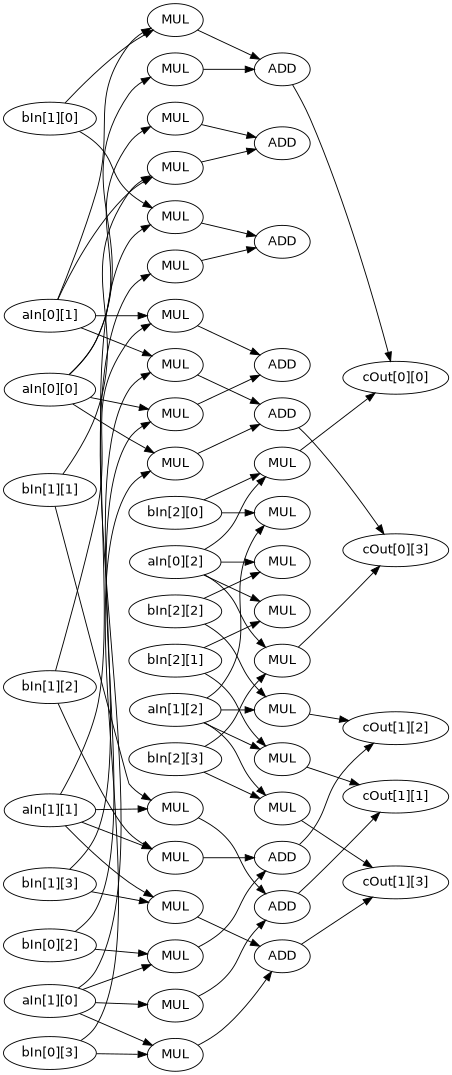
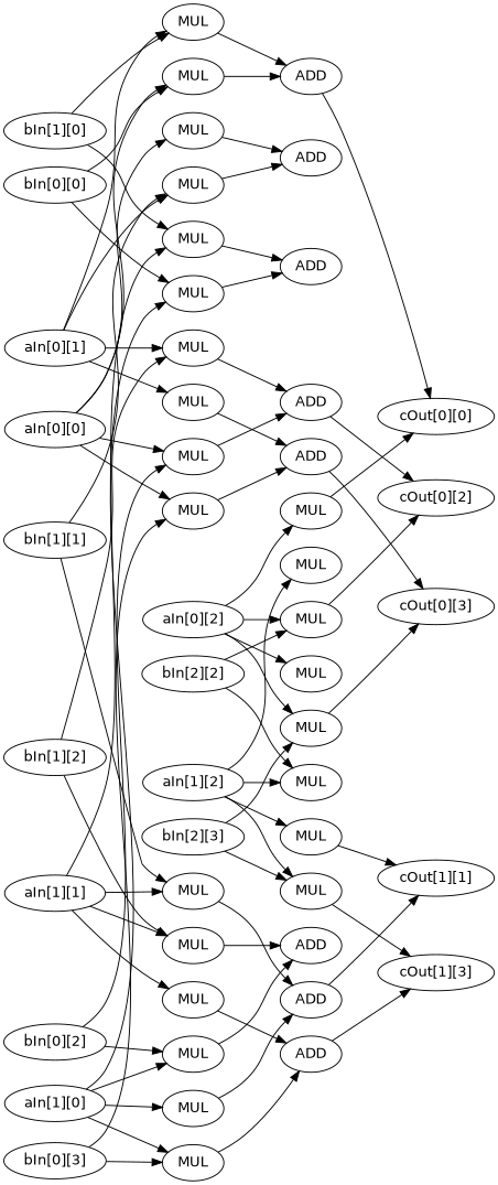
  digraph {
    fontname="DejaVu Sans"
    rankdir=LR
    node [fontname="DejaVu Sans"]
    edge [fontname="DejaVu Sans"]
    n1 [label="aIn[0][0]"]
    n2 [label=MUL]
    n3 [label=MUL]
    n4 [label=MUL]
    n5 [label=MUL]
    n6 [label=ADD]
    n7 [label=ADD]
    n8 [label=ADD]
    n9 [label=ADD]
    n10 [label="aIn[0][1]"]
    n11 [label=MUL]
    n12 [label=MUL]
    n13 [label=MUL]
    n14 [label=MUL]
    n15 [label="aIn[0][2]"]
    n16 [label=MUL]
    n17 [label=MUL]
    n18 [label=MUL]
    n19 [label=MUL]
    n20 [label="cOut[0][0]"]
+   n21 [label="cOut[0][2]"]
    n22 [label="cOut[0][3]"]
    n23 [label="aIn[1][0]"]
    n24 [label=MUL]
    n25 [label=MUL]
    n26 [label=MUL]
    n27 [label=MUL]
    n28 [label=ADD]
    n29 [label=ADD]
    n30 [label=ADD]
    n31 [label=ADD]
    n32 [label="aIn[1][1]"]
    n33 [label=MUL]
    n34 [label=MUL]
    n35 [label=MUL]
    n36 [label=MUL]
    n37 [label="aIn[1][2]"]
    n38 [label=MUL]
    n39 [label=MUL]
    n40 [label=MUL]
    n41 [label=MUL]
    n42 [label="cOut[1][1]"]
-   n43 [label="cOut[1][2]"]
    n44 [label="cOut[1][3]"]
+   n45 [label="bIn[0][0]"]
    n46 [label="bIn[0][2]"]
    n47 [label="bIn[0][3]"]
    n48 [label="bIn[1][0]"]
    n49 [label="bIn[1][1]"]
    n50 [label="bIn[1][2]"]
-   n51 [label="bIn[1][3]"]
-   n52 [label="bIn[2][0]"]
-   n53 [label="bIn[2][1]"]
    n54 [label="bIn[2][2]"]
    n55 [label="bIn[2][3]"]
    n1 -> n2
    n1 -> n3
    n1 -> n4
    n1 -> n5
    n2 -> n6
    n3 -> n7
    n4 -> n8
    n5 -> n9
    n6 -> n20
+   n8 -> n21
    n9 -> n22
    n10 -> n11
    n10 -> n12
    n10 -> n13
    n10 -> n14
    n11 -> n6
    n12 -> n7
    n13 -> n8
    n14 -> n9
    n15 -> n16
    n15 -> n17
    n15 -> n18
    n15 -> n19
    n16 -> n20
+   n18 -> n21
    n19 -> n22
    n23 -> n24
    n23 -> n25
    n23 -> n26
    n23 -> n27
    n24 -> n28
    n25 -> n29
    n26 -> n30
    n27 -> n31
    n29 -> n42
-   n30 -> n43
    n31 -> n44
    n32 -> n33
    n32 -> n34
    n32 -> n35
    n32 -> n36
    n33 -> n28
    n34 -> n29
    n35 -> n30
    n36 -> n31
    n37 -> n38
    n37 -> n39
    n37 -> n40
    n37 -> n41
    n39 -> n42
-   n40 -> n43
    n41 -> n44
+   n45 -> n2
+   n45 -> n24
    n46 -> n4
    n46 -> n26
    n47 -> n5
    n47 -> n27
    n48 -> n11
    n48 -> n33
    n49 -> n12
    n49 -> n34
    n50 -> n13
    n50 -> n35
-   n51 -> n14
-   n51 -> n36
-   n52 -> n16
-   n52 -> n38
-   n53 -> n17
-   n53 -> n39
    n54 -> n18
    n54 -> n40
    n55 -> n19
    n55 -> n41
  }
